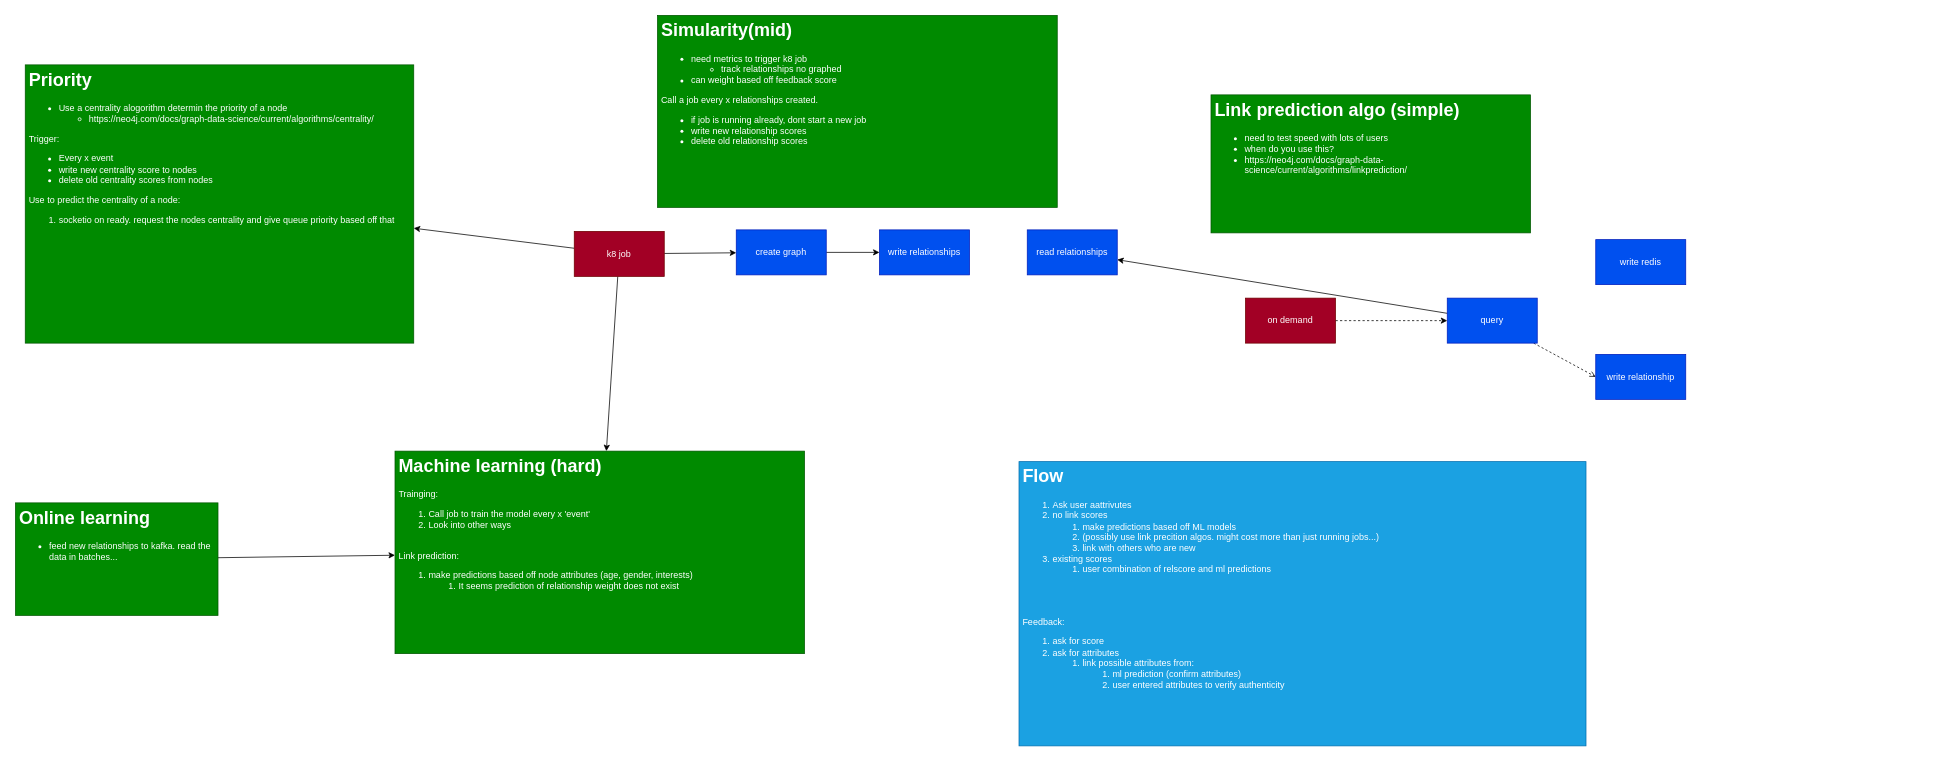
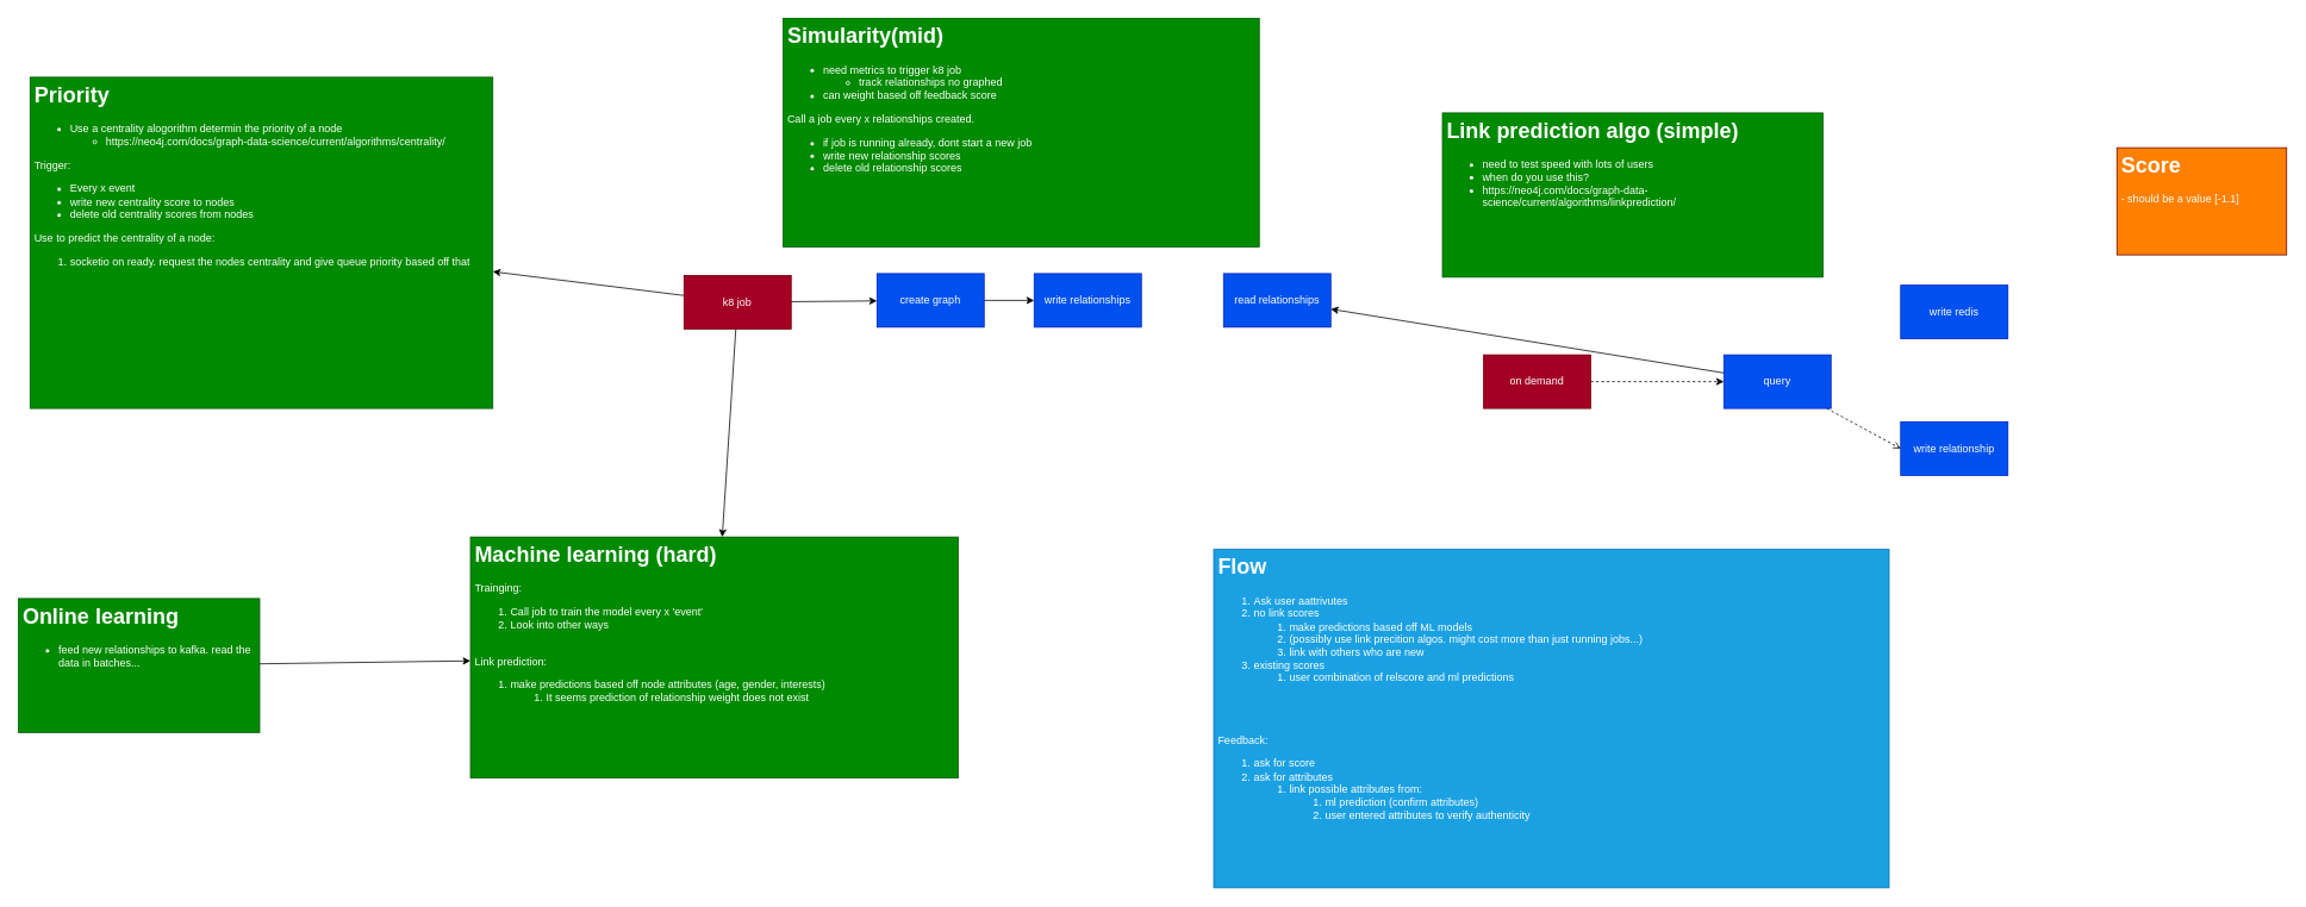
  <mxCell id="0" />
  <mxCell id="1" parent="0" />
  <mxCell id="2" style="edgeStyle=none;html=1;" parent="1" source="3" target="4" edge="1"><mxGeometry relative="1" as="geometry"><mxPoint x="1185.12" y="341.553" as="targetPoint" /></mxGeometry></mxCell>
  <mxCell id="3" value="create graph" style="rounded=0;whiteSpace=wrap;html=1;fillColor=#0050ef;fontColor=#ffffff;strokeColor=#001DBC;" parent="1" vertex="1"><mxGeometry x="981" y="306" width="120" height="60" as="geometry" /></mxCell>
- <mxCell id="4" value="write relationships" style="rounded=0;whiteSpace=wrap;html=1;fillColor=#0050ef;fontColor=#ffffff;strokeColor=#001DBC;" parent="1" vertex="1"><mxGeometry x="1172" y="306" width="120" height="60" as="geometry" /></mxCell>
+ <mxCell id="4" value="write relationships" style="rounded=0;whiteSpace=wrap;html=1;fillColor=#0050ef;fontColor=#ffffff;strokeColor=#001DBC;" parent="1" vertex="1"><mxGeometry x="1157" y="306" width="120" height="60" as="geometry" /></mxCell>
  <mxCell id="5" value="read relationships" style="rounded=0;whiteSpace=wrap;html=1;fillColor=#0050ef;fontColor=#ffffff;strokeColor=#001DBC;" parent="1" vertex="1"><mxGeometry x="1369" y="306" width="120" height="60" as="geometry" /></mxCell>
  <mxCell id="6" style="edgeStyle=none;html=1;" parent="1" source="8" target="5" edge="1"><mxGeometry relative="1" as="geometry" /></mxCell>
  <mxCell id="7" style="edgeStyle=none;html=1;entryX=0;entryY=0.5;entryDx=0;entryDy=0;dashed=1;endArrow=open;" parent="1" source="8" target="10" edge="1"><mxGeometry relative="1" as="geometry"><mxPoint x="1862.157" y="394.146" as="targetPoint" /></mxGeometry></mxCell>
  <mxCell id="8" value="query" style="rounded=0;whiteSpace=wrap;html=1;fillColor=#0050ef;fontColor=#ffffff;strokeColor=#001DBC;" parent="1" vertex="1"><mxGeometry x="1929" y="397" width="120" height="60" as="geometry" /></mxCell>
  <mxCell id="9" value="write redis" style="rounded=0;whiteSpace=wrap;html=1;fillColor=#0050ef;fontColor=#ffffff;strokeColor=#001DBC;" parent="1" vertex="1"><mxGeometry x="2127" y="319" width="120" height="60" as="geometry" /></mxCell>
  <mxCell id="10" value="write relationship" style="rounded=0;whiteSpace=wrap;html=1;fillColor=#0050ef;fontColor=#ffffff;strokeColor=#001DBC;" parent="1" vertex="1"><mxGeometry x="2127" y="472" width="120" height="60" as="geometry" /></mxCell>
  <mxCell id="11" style="edgeStyle=none;html=1;" parent="1" source="14" target="3" edge="1"><mxGeometry relative="1" as="geometry" /></mxCell>
  <mxCell id="12" style="edgeStyle=none;html=1;" parent="1" source="14" target="22" edge="1"><mxGeometry relative="1" as="geometry" /></mxCell>
  <mxCell id="13" style="edgeStyle=none;html=1;" parent="1" source="14" target="21" edge="1"><mxGeometry relative="1" as="geometry" /></mxCell>
  <mxCell id="14" value="k8 job" style="rounded=0;whiteSpace=wrap;html=1;fillColor=#a20025;fontColor=#ffffff;strokeColor=#6F0000;" parent="1" vertex="1"><mxGeometry x="765" y="308" width="120" height="60" as="geometry" /></mxCell>
  <mxCell id="15" style="edgeStyle=none;html=1;dashed=1;" parent="1" source="16" target="8" edge="1"><mxGeometry relative="1" as="geometry" /></mxCell>
  <mxCell id="16" value="on demand" style="rounded=0;whiteSpace=wrap;html=1;fillColor=#a20025;fontColor=#ffffff;strokeColor=#6F0000;" parent="1" vertex="1"><mxGeometry x="1660" y="397" width="120" height="60" as="geometry" /></mxCell>
  <mxCell id="17" value="&lt;h1&gt;Link prediction algo (simple)&lt;/h1&gt;&lt;p&gt;&lt;/p&gt;&lt;ul&gt;&lt;li&gt;need to test speed with lots of users&lt;/li&gt;&lt;li&gt;when do you use this?&lt;/li&gt;&lt;li&gt;https://neo4j.com/docs/graph-data-science/current/algorithms/linkprediction/&lt;br&gt;&lt;/li&gt;&lt;/ul&gt;&lt;p&gt;&lt;/p&gt;" style="text;html=1;strokeColor=#005700;fillColor=#008a00;spacing=5;spacingTop=-20;whiteSpace=wrap;overflow=hidden;rounded=0;fontColor=#ffffff;" parent="1" vertex="1"><mxGeometry x="1614" y="126" width="426" height="184" as="geometry" /></mxCell>
  <mxCell id="18" value="&lt;h1&gt;Simularity(mid)&lt;/h1&gt;&lt;p&gt;&lt;/p&gt;&lt;ul&gt;&lt;li&gt;need metrics to trigger k8 job&lt;/li&gt;&lt;ul&gt;&lt;li&gt;track relationships no graphed&lt;/li&gt;&lt;/ul&gt;&lt;li&gt;can&amp;nbsp;weight based off feedback score&lt;/li&gt;&lt;/ul&gt;&lt;div&gt;Call a job every x relationships created.&lt;br&gt;&lt;ul&gt;&lt;li&gt;if job is running already, dont start a new job&lt;/li&gt;&lt;li&gt;write new relationship scores&lt;/li&gt;&lt;li&gt;delete old relationship scores&lt;/li&gt;&lt;/ul&gt;&lt;/div&gt;&lt;p&gt;&lt;/p&gt;" style="text;html=1;strokeColor=#005700;fillColor=#008a00;spacing=5;spacingTop=-20;whiteSpace=wrap;overflow=hidden;rounded=0;fontColor=#ffffff;" parent="1" vertex="1"><mxGeometry x="876" y="20" width="533" height="256" as="geometry" /></mxCell>
  <mxCell id="19" style="edgeStyle=none;html=1;" parent="1" source="20" target="21" edge="1"><mxGeometry relative="1" as="geometry" /></mxCell>
  <mxCell id="20" value="&lt;h1&gt;Online learning&lt;/h1&gt;&lt;p&gt;&lt;/p&gt;&lt;ul&gt;&lt;li&gt;feed new relationships to kafka. read the data in batches...&lt;/li&gt;&lt;/ul&gt;&lt;p&gt;&lt;/p&gt;" style="text;html=1;strokeColor=#005700;fillColor=#008a00;spacing=5;spacingTop=-20;whiteSpace=wrap;overflow=hidden;rounded=0;fontColor=#ffffff;" parent="1" vertex="1"><mxGeometry x="20" y="670" width="270" height="150" as="geometry" /></mxCell>
  <mxCell id="21" value="&lt;h1&gt;Machine learning (hard)&lt;/h1&gt;&lt;div&gt;Trainging:&lt;/div&gt;&lt;div&gt;&lt;ol&gt;&lt;li&gt;Call job to train the model every x 'event'&lt;/li&gt;&lt;li&gt;Look into other ways&lt;/li&gt;&lt;/ol&gt;&lt;/div&gt;&lt;div&gt;&lt;br&gt;&lt;/div&gt;&lt;div&gt;Link prediction:&lt;/div&gt;&lt;div&gt;&lt;ol&gt;&lt;li&gt;make predictions based off node attributes (age, gender, interests)&lt;/li&gt;&lt;ol&gt;&lt;li&gt;It seems prediction of relationship weight does not exist&lt;/li&gt;&lt;/ol&gt;&lt;/ol&gt;&lt;/div&gt;&lt;p&gt;&lt;/p&gt;" style="text;html=1;strokeColor=#005700;fillColor=#008a00;spacing=5;spacingTop=-20;whiteSpace=wrap;overflow=hidden;rounded=0;fontColor=#ffffff;" parent="1" vertex="1"><mxGeometry x="526" y="601" width="546" height="270" as="geometry" /></mxCell>
  <mxCell id="22" value="&lt;h1&gt;Priority&lt;/h1&gt;&lt;p&gt;&lt;/p&gt;&lt;ul&gt;&lt;li&gt;Use a centrality alogorithm determin the priority of a node&lt;/li&gt;&lt;ul&gt;&lt;li&gt;https://neo4j.com/docs/graph-data-science/current/algorithms/centrality/&lt;/li&gt;&lt;/ul&gt;&lt;/ul&gt;Trigger:&lt;br&gt;&lt;ul&gt;&lt;li&gt;Every x event&lt;/li&gt;&lt;li&gt;write new centrality&amp;nbsp;score to nodes&lt;/li&gt;&lt;li&gt;delete old centrality scores from nodes&lt;/li&gt;&lt;/ul&gt;&lt;div&gt;Use to predict the centrality of a node:&lt;/div&gt;&lt;div&gt;&lt;ol&gt;&lt;li&gt;socketio on ready. request the nodes centrality and give queue priority based off that&lt;/li&gt;&lt;/ol&gt;&lt;/div&gt;&lt;p&gt;&lt;/p&gt;" style="text;html=1;strokeColor=#005700;fillColor=#008a00;spacing=5;spacingTop=-20;whiteSpace=wrap;overflow=hidden;rounded=0;fontColor=#ffffff;" parent="1" vertex="1"><mxGeometry x="33" y="86" width="518" height="371" as="geometry" /></mxCell>
  <mxCell id="23" value="&lt;h1&gt;Flow&lt;/h1&gt;&lt;ol&gt;&lt;li&gt;Ask user aattrivutes&lt;/li&gt;&lt;li&gt;no link scores&lt;/li&gt;&lt;ol&gt;&lt;li&gt;make predictions based off ML models&lt;/li&gt;&lt;li&gt;(possibly use link precition algos. might cost more than just running jobs...)&lt;/li&gt;&lt;li&gt;link with others who are new&lt;/li&gt;&lt;/ol&gt;&lt;li&gt;existing scores&lt;/li&gt;&lt;ol&gt;&lt;li&gt;user combination of relscore and ml predictions&lt;/li&gt;&lt;/ol&gt;&lt;/ol&gt;&lt;div&gt;&lt;br&gt;&lt;/div&gt;&lt;div&gt;&lt;br&gt;&lt;/div&gt;&lt;div&gt;&lt;br&gt;&lt;/div&gt;&lt;div&gt;Feedback:&lt;/div&gt;&lt;div&gt;&lt;ol&gt;&lt;li&gt;ask for score&lt;/li&gt;&lt;li&gt;ask for attributes&lt;/li&gt;&lt;ol&gt;&lt;li&gt;link possible attributes from:&lt;/li&gt;&lt;ol&gt;&lt;li&gt;ml prediction (confirm attributes)&lt;/li&gt;&lt;li&gt;user entered attributes to verify authenticity&lt;/li&gt;&lt;/ol&gt;&lt;/ol&gt;&lt;/ol&gt;&lt;/div&gt;&lt;div&gt;&lt;br&gt;&lt;/div&gt;&lt;div&gt;&lt;br&gt;&lt;/div&gt;&lt;span style=&quot;background-color: initial;&quot;&gt;&lt;div&gt;&lt;br&gt;&lt;/div&gt;&lt;div&gt;&lt;br&gt;&lt;/div&gt;&lt;/span&gt;&lt;div&gt;&lt;/div&gt;&lt;p&gt;&lt;/p&gt;" style="text;html=1;strokeColor=#006EAF;fillColor=#1ba1e2;spacing=5;spacingTop=-20;whiteSpace=wrap;overflow=hidden;rounded=0;fontColor=#ffffff;" parent="1" vertex="1"><mxGeometry x="1358" y="615" width="756" height="379" as="geometry" /></mxCell>
+ <mxCell id="24" value="&lt;h1&gt;Score&lt;/h1&gt;&lt;p&gt;- should be a value [-1.1]&lt;/p&gt;" style="text;html=1;strokeColor=#6F0000;fillColor=#FF8000;spacing=5;spacingTop=-20;whiteSpace=wrap;overflow=hidden;rounded=0;fontColor=#ffffff;" vertex="1" parent="1"><mxGeometry x="2369" y="165" width="190" height="120" as="geometry" /></mxCell>
